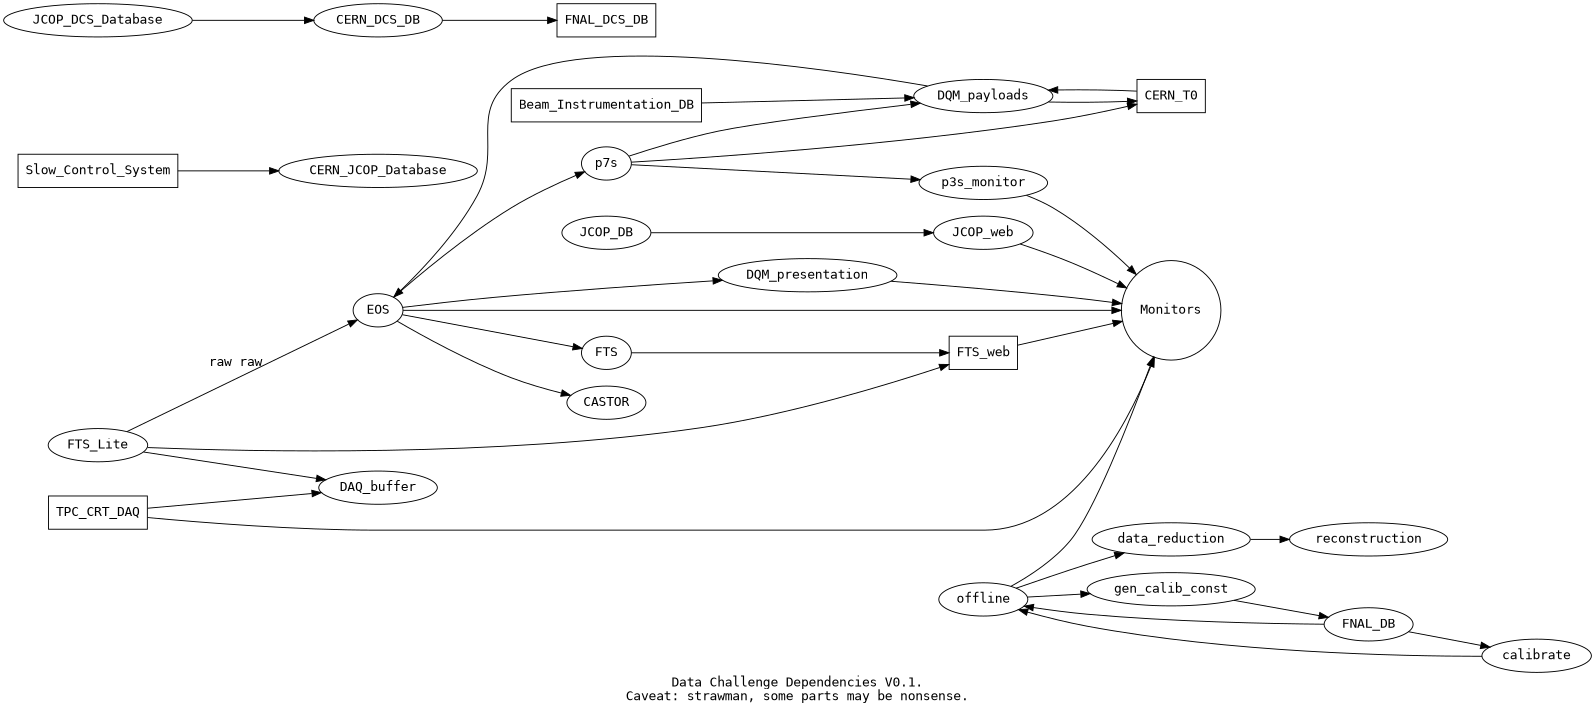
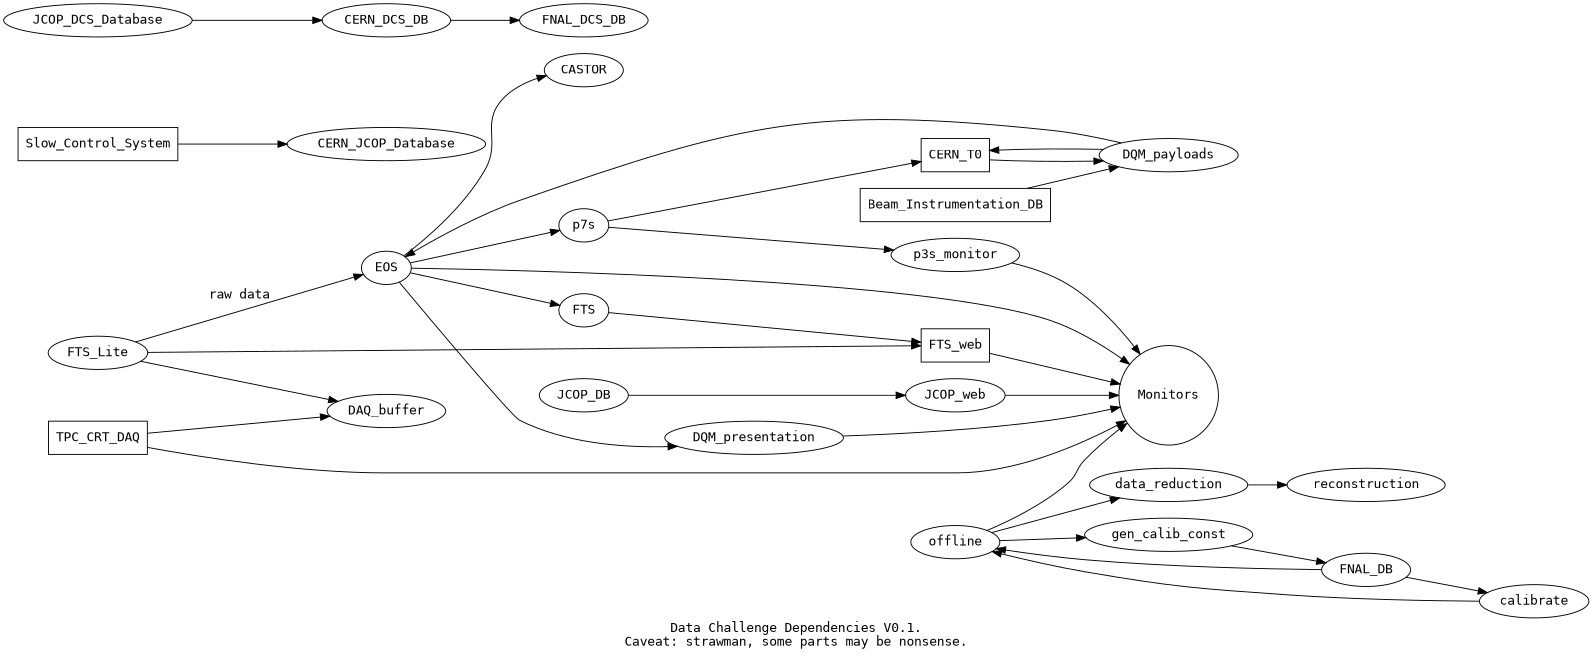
  digraph {
    fontname="DejaVu Sans Mono"
    label="Data Challenge Dependencies V0.1.\nCaveat: strawman, some parts may be nonsense."
    rankdir=LR
    node [fontname="DejaVu Sans Mono"]
    edge [fontname="DejaVu Sans Mono"]
    TPC_CRT_DAQ [shape=box]
    Monitors [shape=circle]
    DAQ_buffer
    Beam_Instrumentation_DB [shape=box]
    DQM_payloads
    CERN_T0 [shape=box]
    EOS
    Slow_Control_System [shape=box]
    CERN_JCOP_Database
    JCOP_DCS_Database
    CERN_DCS_DB
-   FNAL_DCS_DB [shape=box]
+   FNAL_DCS_DB
    FTS_Lite
    FTS_web [shape=box]
    n15 [label=p7s]
    DQM_presentation
    CASTOR
    FTS
    p3s_monitor
    offline
    data_reduction
    gen_calib_const
    reconstruction
    FNAL_DB
    JCOP_DB
    JCOP_web
    calibrate
    TPC_CRT_DAQ -> Monitors
    TPC_CRT_DAQ -> DAQ_buffer
    Beam_Instrumentation_DB -> DQM_payloads
    DQM_payloads -> CERN_T0
    DQM_payloads -> EOS
    CERN_T0 -> DQM_payloads
    EOS -> Monitors
    EOS -> n15
    EOS -> DQM_presentation
    EOS -> CASTOR
    EOS -> FTS
    Slow_Control_System -> CERN_JCOP_Database
    JCOP_DCS_Database -> CERN_DCS_DB
    CERN_DCS_DB -> FNAL_DCS_DB
    FTS_Lite -> DAQ_buffer
-   FTS_Lite -> EOS [label="raw raw"]
+   FTS_Lite -> EOS [label="raw data"]
    FTS_Lite -> FTS_web
    FTS_web -> Monitors
-   n15 -> DQM_payloads
    n15 -> CERN_T0
    n15 -> p3s_monitor
    DQM_presentation -> Monitors
    FTS -> FTS_web
    p3s_monitor -> Monitors
    offline -> Monitors
    offline -> data_reduction
    offline -> gen_calib_const
    data_reduction -> reconstruction
    gen_calib_const -> FNAL_DB
    FNAL_DB -> offline
    FNAL_DB -> calibrate
    JCOP_DB -> JCOP_web
    JCOP_web -> Monitors
    calibrate -> offline
  }
